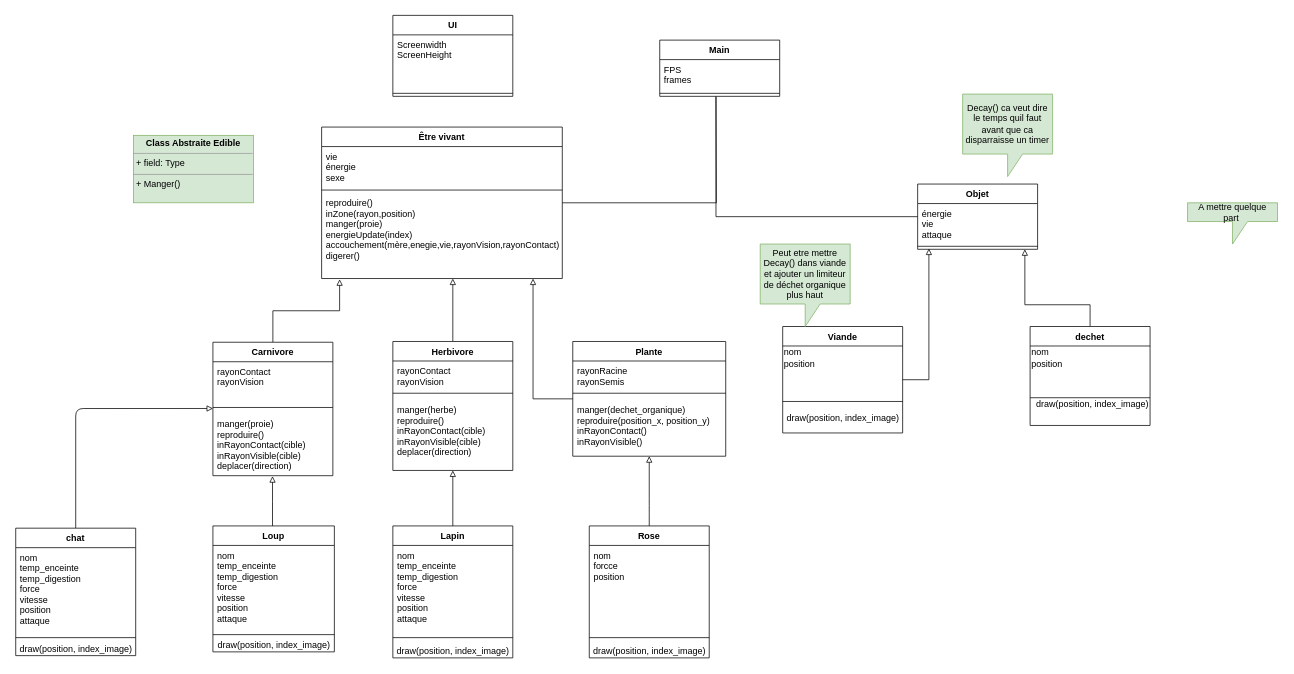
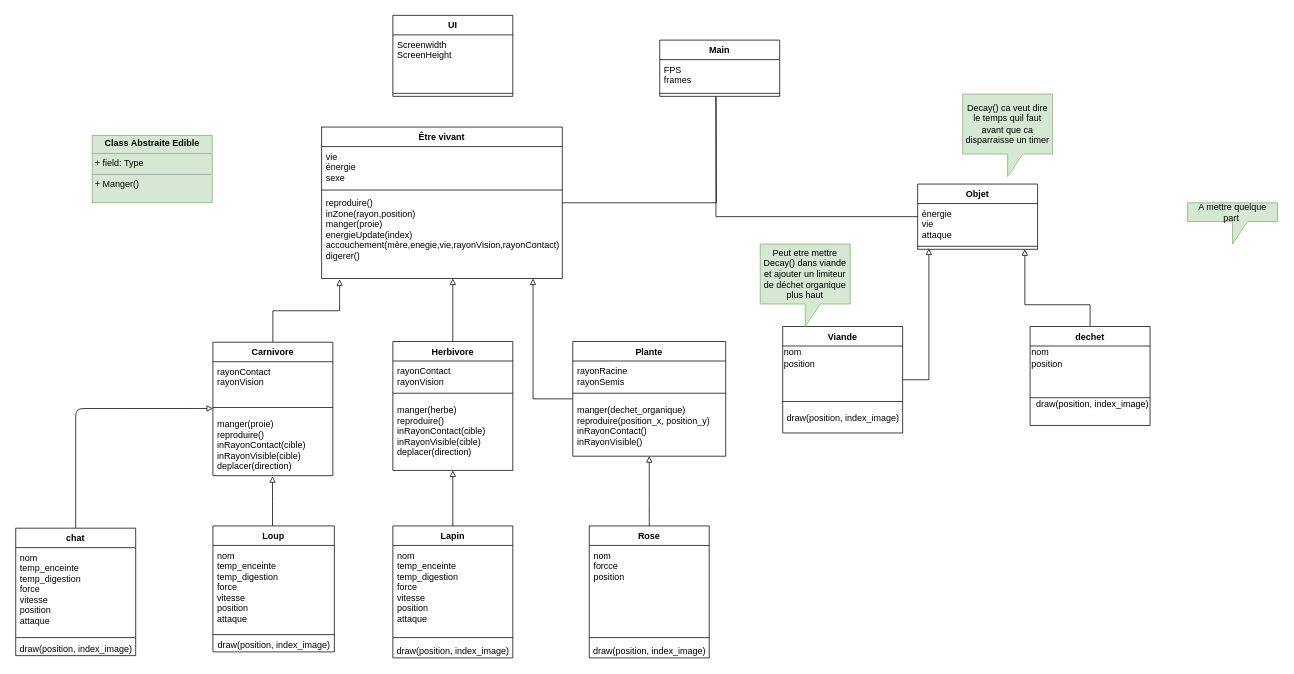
  <mxCell id="0" />
  <mxCell id="1" parent="0" />
  <mxCell id="2" style="edgeStyle=orthogonalEdgeStyle;orthogonalLoop=1;jettySize=auto;html=1;rounded=0;endArrow=none;endFill=0;" parent="1" source="3" edge="1"><mxGeometry relative="1" as="geometry"><mxPoint x="954" y="129" as="targetPoint" /></mxGeometry></mxCell>
  <mxCell id="3" value="Être vivant" style="swimlane;fontStyle=1;align=center;verticalAlign=top;childLayout=stackLayout;horizontal=1;startSize=26;horizontalStack=0;resizeParent=1;resizeParentMax=0;resizeLast=0;collapsible=1;marginBottom=0;rounded=0;" parent="1" vertex="1"><mxGeometry x="428" y="169" width="321" height="202" as="geometry" /></mxCell>
  <mxCell id="4" value="vie&#10;énergie&#10;sexe&#10;" style="text;strokeColor=none;fillColor=none;align=left;verticalAlign=top;spacingLeft=4;spacingRight=4;overflow=hidden;rotatable=0;points=[[0,0.5],[1,0.5]];portConstraint=eastwest;rounded=0;" parent="3" vertex="1"><mxGeometry y="26" width="321" height="54" as="geometry" /></mxCell>
  <mxCell id="5" value="" style="line;strokeWidth=1;fillColor=none;align=left;verticalAlign=middle;spacingTop=-1;spacingLeft=3;spacingRight=3;rotatable=0;labelPosition=right;points=[];portConstraint=eastwest;rounded=0;" parent="3" vertex="1"><mxGeometry y="80" width="321" height="8" as="geometry" /></mxCell>
  <mxCell id="6" value="reproduire()&#10;inZone(rayon,position)&#10;manger(proie)&#10;energieUpdate(index)&#10;accouchement(mère,enegie,vie,rayonVision,rayonContact)&#10;digerer()&#10;" style="text;strokeColor=none;fillColor=none;align=left;verticalAlign=top;spacingLeft=4;spacingRight=4;overflow=hidden;rotatable=0;points=[[0,0.5],[1,0.5]];portConstraint=eastwest;rounded=0;" parent="3" vertex="1"><mxGeometry y="88" width="321" height="114" as="geometry" /></mxCell>
  <mxCell id="7" style="edgeStyle=orthogonalEdgeStyle;orthogonalLoop=1;jettySize=auto;html=1;rounded=0;endArrow=none;endFill=0;" parent="1" source="8" edge="1"><mxGeometry relative="1" as="geometry"><mxPoint x="954" y="128" as="targetPoint" /><Array as="points"><mxPoint x="954" y="289" /><mxPoint x="954" y="138" /></Array></mxGeometry></mxCell>
  <mxCell id="8" value="Objet" style="swimlane;fontStyle=1;align=center;verticalAlign=top;childLayout=stackLayout;horizontal=1;startSize=26;horizontalStack=0;resizeParent=1;resizeParentMax=0;resizeLast=0;collapsible=1;marginBottom=0;rounded=0;" parent="1" vertex="1"><mxGeometry x="1223" y="245" width="160" height="87" as="geometry" /></mxCell>
  <mxCell id="9" value="énergie&#10;vie&#10;attaque" style="text;strokeColor=none;fillColor=none;align=left;verticalAlign=top;spacingLeft=4;spacingRight=4;overflow=hidden;rotatable=0;points=[[0,0.5],[1,0.5]];portConstraint=eastwest;rounded=0;" parent="8" vertex="1"><mxGeometry y="26" width="160" height="53" as="geometry" /></mxCell>
  <mxCell id="10" value="" style="line;strokeWidth=1;fillColor=none;align=left;verticalAlign=middle;spacingTop=-1;spacingLeft=3;spacingRight=3;rotatable=0;labelPosition=right;points=[];portConstraint=eastwest;rounded=0;" parent="8" vertex="1"><mxGeometry y="79" width="160" height="8" as="geometry" /></mxCell>
  <mxCell id="11" style="edgeStyle=orthogonalEdgeStyle;orthogonalLoop=1;jettySize=auto;html=1;rounded=0;endArrow=block;endFill=0;" parent="1" source="12" edge="1"><mxGeometry relative="1" as="geometry"><mxPoint x="452" y="372" as="targetPoint" /><Array as="points"><mxPoint x="363" y="414" /><mxPoint x="452" y="414" /></Array></mxGeometry></mxCell>
  <mxCell id="12" value="Carnivore" style="swimlane;fontStyle=1;align=center;verticalAlign=top;childLayout=stackLayout;horizontal=1;startSize=26;horizontalStack=0;resizeParent=1;resizeParentMax=0;resizeLast=0;collapsible=1;marginBottom=0;rounded=0;" parent="1" vertex="1"><mxGeometry x="283" y="456" width="160" height="178" as="geometry" /></mxCell>
  <mxCell id="13" value="rayonContact&#10;rayonVision&#10;" style="text;strokeColor=none;fillColor=none;align=left;verticalAlign=top;spacingLeft=4;spacingRight=4;overflow=hidden;rotatable=0;points=[[0,0.5],[1,0.5]];portConstraint=eastwest;rounded=0;" parent="12" vertex="1"><mxGeometry y="26" width="160" height="52" as="geometry" /></mxCell>
  <mxCell id="14" value="" style="line;strokeWidth=1;fillColor=none;align=left;verticalAlign=middle;spacingTop=-1;spacingLeft=3;spacingRight=3;rotatable=0;labelPosition=right;points=[];portConstraint=eastwest;rounded=0;" parent="12" vertex="1"><mxGeometry y="78" width="160" height="18" as="geometry" /></mxCell>
  <mxCell id="15" value="manger(proie)&#10;reproduire()&#10;inRayonContact(cible)&#10;inRayonVisible(cible)&#10;deplacer(direction)&#10;" style="text;strokeColor=none;fillColor=none;align=left;verticalAlign=top;spacingLeft=4;spacingRight=4;overflow=hidden;rotatable=0;points=[[0,0.5],[1,0.5]];portConstraint=eastwest;rounded=0;" parent="12" vertex="1"><mxGeometry y="96" width="160" height="82" as="geometry" /></mxCell>
  <mxCell id="16" style="edgeStyle=orthogonalEdgeStyle;orthogonalLoop=1;jettySize=auto;html=1;rounded=0;endArrow=block;endFill=0;" parent="1" source="17" edge="1"><mxGeometry relative="1" as="geometry"><mxPoint x="603" y="371" as="targetPoint" /><Array as="points"><mxPoint x="603" y="371" /></Array></mxGeometry></mxCell>
  <mxCell id="17" value="Herbivore" style="swimlane;fontStyle=1;align=center;verticalAlign=top;childLayout=stackLayout;horizontal=1;startSize=26;horizontalStack=0;resizeParent=1;resizeParentMax=0;resizeLast=0;collapsible=1;marginBottom=0;rounded=0;" parent="1" vertex="1"><mxGeometry x="523" y="455" width="160" height="172" as="geometry" /></mxCell>
  <mxCell id="18" value="rayonContact&#10;rayonVision&#10;&#10;&#10;" style="text;strokeColor=none;fillColor=none;align=left;verticalAlign=top;spacingLeft=4;spacingRight=4;overflow=hidden;rotatable=0;points=[[0,0.5],[1,0.5]];portConstraint=eastwest;rounded=0;" parent="17" vertex="1"><mxGeometry y="26" width="160" height="34" as="geometry" /></mxCell>
  <mxCell id="19" value="" style="line;strokeWidth=1;fillColor=none;align=left;verticalAlign=middle;spacingTop=-1;spacingLeft=3;spacingRight=3;rotatable=0;labelPosition=right;points=[];portConstraint=eastwest;rounded=0;" parent="17" vertex="1"><mxGeometry y="60" width="160" height="18" as="geometry" /></mxCell>
  <mxCell id="20" value="manger(herbe)&#10;reproduire()&#10;inRayonContact(cible)&#10;inRayonVisible(cible)&#10;deplacer(direction)&#10;&#10;&#10;" style="text;strokeColor=none;fillColor=none;align=left;verticalAlign=top;spacingLeft=4;spacingRight=4;overflow=hidden;rotatable=0;points=[[0,0.5],[1,0.5]];portConstraint=eastwest;rounded=0;" parent="17" vertex="1"><mxGeometry y="78" width="160" height="94" as="geometry" /></mxCell>
  <mxCell id="21" style="edgeStyle=orthogonalEdgeStyle;orthogonalLoop=1;jettySize=auto;html=1;rounded=0;endArrow=block;endFill=0;" parent="1" source="22" edge="1"><mxGeometry relative="1" as="geometry"><mxPoint x="710" y="371" as="targetPoint" /><Array as="points"><mxPoint x="710" y="532" /><mxPoint x="710" y="371" /></Array></mxGeometry></mxCell>
  <mxCell id="22" value="Plante" style="swimlane;fontStyle=1;align=center;verticalAlign=top;childLayout=stackLayout;horizontal=1;startSize=26;horizontalStack=0;resizeParent=1;resizeParentMax=0;resizeLast=0;collapsible=1;marginBottom=0;rounded=0;" parent="1" vertex="1"><mxGeometry x="763" y="455" width="204" height="153" as="geometry" /></mxCell>
  <mxCell id="23" value="rayonRacine&#10;rayonSemis&#10;&#10;&#10;" style="text;strokeColor=none;fillColor=none;align=left;verticalAlign=top;spacingLeft=4;spacingRight=4;overflow=hidden;rotatable=0;points=[[0,0.5],[1,0.5]];portConstraint=eastwest;rounded=0;" parent="22" vertex="1"><mxGeometry y="26" width="204" height="34" as="geometry" /></mxCell>
  <mxCell id="24" value="" style="line;strokeWidth=1;fillColor=none;align=left;verticalAlign=middle;spacingTop=-1;spacingLeft=3;spacingRight=3;rotatable=0;labelPosition=right;points=[];portConstraint=eastwest;rounded=0;" parent="22" vertex="1"><mxGeometry y="60" width="204" height="18" as="geometry" /></mxCell>
  <mxCell id="25" value="manger(dechet_organique)&#10;reproduire(position_x, position_y)&#10;inRayonContact()&#10;inRayonVisible()&#10;&#10;" style="text;strokeColor=none;fillColor=none;align=left;verticalAlign=top;spacingLeft=4;spacingRight=4;overflow=hidden;rotatable=0;points=[[0,0.5],[1,0.5]];portConstraint=eastwest;rounded=0;" parent="22" vertex="1"><mxGeometry y="78" width="204" height="75" as="geometry" /></mxCell>
  <mxCell id="26" style="edgeStyle=orthogonalEdgeStyle;orthogonalLoop=1;jettySize=auto;html=1;rounded=0;endArrow=block;endFill=0;" parent="1" source="27" edge="1"><mxGeometry relative="1" as="geometry"><mxPoint x="1238" y="331" as="targetPoint" /><Array as="points"><mxPoint x="1238" y="506" /><mxPoint x="1238" y="331" /></Array></mxGeometry></mxCell>
  <mxCell id="27" value="Viande" style="swimlane;fontStyle=1;align=center;verticalAlign=top;childLayout=stackLayout;horizontal=1;startSize=26;horizontalStack=0;resizeParent=1;resizeParentMax=0;resizeLast=0;collapsible=1;marginBottom=0;rounded=0;" parent="1" vertex="1"><mxGeometry x="1043" y="435" width="160" height="142" as="geometry"><mxRectangle x="1220" y="580" width="70" height="26" as="alternateBounds" /></mxGeometry></mxCell>
  <mxCell id="28" value="nom&lt;br&gt;position" style="text;html=1;align=left;verticalAlign=middle;resizable=0;points=[];autosize=1;strokeColor=none;fillColor=none;rounded=0;" parent="27" vertex="1"><mxGeometry y="26" width="160" height="32" as="geometry" /></mxCell>
  <mxCell id="29" value="" style="line;strokeWidth=1;fillColor=none;align=left;verticalAlign=middle;spacingTop=-1;spacingLeft=3;spacingRight=3;rotatable=0;labelPosition=right;points=[];portConstraint=eastwest;rounded=0;" parent="27" vertex="1"><mxGeometry y="58" width="160" height="84" as="geometry" /></mxCell>
  <mxCell id="30" style="edgeStyle=orthogonalEdgeStyle;orthogonalLoop=1;jettySize=auto;html=1;rounded=0;endArrow=block;endFill=0;" parent="1" source="31" edge="1"><mxGeometry relative="1" as="geometry"><Array as="points"><mxPoint x="1453" y="406" /><mxPoint x="1366" y="406" /><mxPoint x="1366" y="332" /></Array><mxPoint x="1366" y="332" as="targetPoint" /></mxGeometry></mxCell>
  <mxCell id="31" value="dechet" style="swimlane;fontStyle=1;align=center;verticalAlign=top;childLayout=stackLayout;horizontal=1;startSize=26;horizontalStack=0;resizeParent=1;resizeParentMax=0;resizeLast=0;collapsible=1;marginBottom=0;rounded=0;" parent="1" vertex="1"><mxGeometry x="1373" y="435" width="160" height="132" as="geometry" /></mxCell>
  <mxCell id="32" value="nom&lt;br&gt;position" style="text;html=1;align=left;verticalAlign=middle;resizable=0;points=[];autosize=1;strokeColor=none;fillColor=none;rounded=0;" parent="31" vertex="1"><mxGeometry y="26" width="160" height="32" as="geometry" /></mxCell>
  <mxCell id="33" value="" style="line;strokeWidth=1;fillColor=none;align=left;verticalAlign=middle;spacingTop=-1;spacingLeft=3;spacingRight=3;rotatable=0;labelPosition=right;points=[];portConstraint=eastwest;rounded=0;" parent="31" vertex="1"><mxGeometry y="58" width="160" height="74" as="geometry" /></mxCell>
  <mxCell id="34" style="edgeStyle=orthogonalEdgeStyle;orthogonalLoop=1;jettySize=auto;html=1;entryX=0.497;entryY=1.008;entryDx=0;entryDy=0;entryPerimeter=0;rounded=0;endArrow=block;endFill=0;" parent="1" source="35" target="15" edge="1"><mxGeometry relative="1" as="geometry"><Array as="points"><mxPoint x="363" y="668" /></Array></mxGeometry></mxCell>
  <mxCell id="35" value="Loup" style="swimlane;fontStyle=1;align=center;verticalAlign=top;childLayout=stackLayout;horizontal=1;startSize=26;horizontalStack=0;resizeParent=1;resizeParentMax=0;resizeLast=0;collapsible=1;marginBottom=0;rounded=0;" parent="1" vertex="1"><mxGeometry x="283" y="701" width="162" height="168" as="geometry"><mxRectangle x="330" y="800" width="60" height="26" as="alternateBounds" /></mxGeometry></mxCell>
  <mxCell id="36" value="nom&#10;temp_enceinte&#10;temp_digestion&#10;force&#10;vitesse&#10;position&#10;attaque" style="text;strokeColor=none;fillColor=none;align=left;verticalAlign=top;spacingLeft=4;spacingRight=4;overflow=hidden;rotatable=0;points=[[0,0.5],[1,0.5]];portConstraint=eastwest;rounded=0;" parent="35" vertex="1"><mxGeometry y="26" width="162" height="114" as="geometry" /></mxCell>
  <mxCell id="37" value="" style="line;strokeWidth=1;fillColor=none;align=left;verticalAlign=middle;spacingTop=-1;spacingLeft=3;spacingRight=3;rotatable=0;labelPosition=right;points=[];portConstraint=eastwest;rounded=0;" parent="35" vertex="1"><mxGeometry y="140" width="162" height="10" as="geometry" /></mxCell>
  <mxCell id="38" value="draw(position, index_image)" style="text;html=1;align=center;verticalAlign=middle;resizable=0;points=[];autosize=1;strokeColor=none;" vertex="1" parent="35"><mxGeometry y="150" width="162" height="18" as="geometry" /></mxCell>
  <mxCell id="39" style="edgeStyle=orthogonalEdgeStyle;orthogonalLoop=1;jettySize=auto;html=1;entryX=0.5;entryY=1;entryDx=0;entryDy=0;entryPerimeter=0;endArrow=block;endFill=0;" parent="1" source="40" target="20" edge="1"><mxGeometry relative="1" as="geometry" /></mxCell>
  <mxCell id="40" value="Lapin" style="swimlane;fontStyle=1;align=center;verticalAlign=top;childLayout=stackLayout;horizontal=1;startSize=26;horizontalStack=0;resizeParent=1;resizeParentMax=0;resizeLast=0;collapsible=1;marginBottom=0;rounded=0;" parent="1" vertex="1"><mxGeometry x="523" y="701" width="160" height="176" as="geometry" /></mxCell>
  <mxCell id="41" value="nom&#10;temp_enceinte&#10;temp_digestion&#10;force&#10;vitesse&#10;position&#10;attaque" style="text;strokeColor=none;fillColor=none;align=left;verticalAlign=top;spacingLeft=4;spacingRight=4;overflow=hidden;rotatable=0;points=[[0,0.5],[1,0.5]];portConstraint=eastwest;rounded=0;" parent="40" vertex="1"><mxGeometry y="26" width="160" height="114" as="geometry" /></mxCell>
  <mxCell id="42" value="" style="line;strokeWidth=1;fillColor=none;align=left;verticalAlign=middle;spacingTop=-1;spacingLeft=3;spacingRight=3;rotatable=0;labelPosition=right;points=[];portConstraint=eastwest;rounded=0;" parent="40" vertex="1"><mxGeometry y="140" width="160" height="18" as="geometry" /></mxCell>
  <mxCell id="43" value="draw(position, index_image)" style="text;html=1;align=center;verticalAlign=middle;resizable=0;points=[];autosize=1;strokeColor=none;" vertex="1" parent="40"><mxGeometry y="158" width="160" height="18" as="geometry" /></mxCell>
  <mxCell id="44" style="edgeStyle=orthogonalEdgeStyle;orthogonalLoop=1;jettySize=auto;html=1;entryX=0.5;entryY=1;entryDx=0;entryDy=0;entryPerimeter=0;endArrow=block;endFill=0;" parent="1" source="45" target="25" edge="1"><mxGeometry relative="1" as="geometry"><Array as="points"><mxPoint x="865" y="674" /><mxPoint x="865" y="674" /></Array></mxGeometry></mxCell>
  <mxCell id="45" value="Rose" style="swimlane;fontStyle=1;align=center;verticalAlign=top;childLayout=stackLayout;horizontal=1;startSize=26;horizontalStack=0;resizeParent=1;resizeParentMax=0;resizeLast=0;collapsible=1;marginBottom=0;rounded=0;" parent="1" vertex="1"><mxGeometry x="785" y="701" width="160" height="176" as="geometry" /></mxCell>
  <mxCell id="46" value="nom&#10;forcce&#10;position" style="text;strokeColor=none;fillColor=none;align=left;verticalAlign=top;spacingLeft=4;spacingRight=4;overflow=hidden;rotatable=0;points=[[0,0.5],[1,0.5]];portConstraint=eastwest;rounded=0;" parent="45" vertex="1"><mxGeometry y="26" width="160" height="114" as="geometry" /></mxCell>
  <mxCell id="47" value="" style="line;strokeWidth=1;fillColor=none;align=left;verticalAlign=middle;spacingTop=-1;spacingLeft=3;spacingRight=3;rotatable=0;labelPosition=right;points=[];portConstraint=eastwest;rounded=0;" parent="45" vertex="1"><mxGeometry y="140" width="160" height="18" as="geometry" /></mxCell>
  <mxCell id="48" value="draw(position, index_image)" style="text;html=1;align=center;verticalAlign=middle;resizable=0;points=[];autosize=1;strokeColor=none;" vertex="1" parent="45"><mxGeometry y="158" width="160" height="18" as="geometry" /></mxCell>
  <mxCell id="49" value="Main" style="swimlane;fontStyle=1;align=center;verticalAlign=top;childLayout=stackLayout;horizontal=1;startSize=26;horizontalStack=0;resizeParent=1;resizeParentMax=0;resizeLast=0;collapsible=1;marginBottom=0;rounded=0;" parent="1" vertex="1"><mxGeometry x="879" y="53" width="160" height="75" as="geometry" /></mxCell>
  <mxCell id="50" value="FPS&#10;frames" style="text;strokeColor=none;fillColor=none;align=left;verticalAlign=top;spacingLeft=4;spacingRight=4;overflow=hidden;rotatable=0;points=[[0,0.5],[1,0.5]];portConstraint=eastwest;rounded=0;" parent="49" vertex="1"><mxGeometry y="26" width="160" height="41" as="geometry" /></mxCell>
  <mxCell id="51" value="" style="line;strokeWidth=1;fillColor=none;align=left;verticalAlign=middle;spacingTop=-1;spacingLeft=3;spacingRight=3;rotatable=0;labelPosition=right;points=[];portConstraint=eastwest;rounded=0;" parent="49" vertex="1"><mxGeometry y="67" width="160" height="8" as="geometry" /></mxCell>
  <mxCell id="52" value="UI" style="swimlane;fontStyle=1;align=center;verticalAlign=top;childLayout=stackLayout;horizontal=1;startSize=26;horizontalStack=0;resizeParent=1;resizeParentMax=0;resizeLast=0;collapsible=1;marginBottom=0;rounded=0;" parent="1" vertex="1"><mxGeometry x="523" y="20" width="160" height="108" as="geometry" /></mxCell>
  <mxCell id="53" value="Screenwidth&#10;ScreenHeight" style="text;strokeColor=none;fillColor=none;align=left;verticalAlign=top;spacingLeft=4;spacingRight=4;overflow=hidden;rotatable=0;points=[[0,0.5],[1,0.5]];portConstraint=eastwest;rounded=0;" parent="52" vertex="1"><mxGeometry y="26" width="160" height="74" as="geometry" /></mxCell>
  <mxCell id="54" value="" style="line;strokeWidth=1;fillColor=none;align=left;verticalAlign=middle;spacingTop=-1;spacingLeft=3;spacingRight=3;rotatable=0;labelPosition=right;points=[];portConstraint=eastwest;rounded=0;" parent="52" vertex="1"><mxGeometry y="100" width="160" height="8" as="geometry" /></mxCell>
- <mxCell id="55" value="&lt;p style=&quot;margin: 0px ; margin-top: 4px ; text-align: center&quot;&gt;&lt;b&gt;Class Abstraite Edible&lt;/b&gt;&lt;/p&gt;&lt;hr size=&quot;1&quot;&gt;&lt;p style=&quot;margin: 0px ; margin-left: 4px&quot;&gt;+ field: Type&lt;/p&gt;&lt;hr size=&quot;1&quot;&gt;&lt;p style=&quot;margin: 0px ; margin-left: 4px&quot;&gt;+ Manger()&lt;/p&gt;" style="verticalAlign=top;align=left;overflow=fill;fontSize=12;fontFamily=Helvetica;html=1;fillColor=#d5e8d4;strokeColor=#82b366;" parent="1" vertex="1"><mxGeometry x="177" y="180" width="160" height="90" as="geometry" /></mxCell>
+ <mxCell id="55" value="&lt;p style=&quot;margin: 0px ; margin-top: 4px ; text-align: center&quot;&gt;&lt;b&gt;Class Abstraite Edible&lt;/b&gt;&lt;/p&gt;&lt;hr size=&quot;1&quot;&gt;&lt;p style=&quot;margin: 0px ; margin-left: 4px&quot;&gt;+ field: Type&lt;/p&gt;&lt;hr size=&quot;1&quot;&gt;&lt;p style=&quot;margin: 0px ; margin-left: 4px&quot;&gt;+ Manger()&lt;/p&gt;" style="verticalAlign=top;align=left;overflow=fill;fontSize=12;fontFamily=Helvetica;html=1;fillColor=#d5e8d4;strokeColor=#82b366;" parent="1" vertex="1"><mxGeometry x="122" y="180" width="160" height="90" as="geometry" /></mxCell>
  <mxCell id="56" value="A mettre quelque part&amp;nbsp;" style="shape=callout;whiteSpace=wrap;html=1;perimeter=calloutPerimeter;fillColor=#d5e8d4;strokeColor=#82b366;" parent="1" vertex="1"><mxGeometry x="1583" y="270" width="120" height="55" as="geometry" /></mxCell>
  <mxCell id="57" value="Peut etre mettre Decay() dans viande et ajouter un limiteur de déchet organique plus haut" style="shape=callout;whiteSpace=wrap;html=1;perimeter=calloutPerimeter;fillColor=#d5e8d4;strokeColor=#82b366;" parent="1" vertex="1"><mxGeometry x="1013" y="325" width="120" height="110" as="geometry" /></mxCell>
  <mxCell id="58" value="Decay() ca veut dire le temps quil faut avant que ca disparraisse un timer" style="shape=callout;whiteSpace=wrap;html=1;perimeter=calloutPerimeter;fillColor=#d5e8d4;strokeColor=#82b366;" parent="1" vertex="1"><mxGeometry x="1283" y="125" width="120" height="110" as="geometry" /></mxCell>
  <mxCell id="59" style="edgeStyle=orthogonalEdgeStyle;html=1;exitX=0.5;exitY=0;exitDx=0;exitDy=0;entryX=0.001;entryY=0.575;entryDx=0;entryDy=0;entryPerimeter=0;endArrow=block;endFill=0;" edge="1" parent="1" source="60" target="14"><mxGeometry relative="1" as="geometry"><mxPoint x="123" y="600" as="targetPoint" /></mxGeometry></mxCell>
  <mxCell id="60" value="chat" style="swimlane;fontStyle=1;align=center;verticalAlign=top;childLayout=stackLayout;horizontal=1;startSize=26;horizontalStack=0;resizeParent=1;resizeParentMax=0;resizeLast=0;collapsible=1;marginBottom=0;rounded=0;" vertex="1" parent="1"><mxGeometry x="20" y="704" width="160" height="170" as="geometry"><mxRectangle x="330" y="800" width="60" height="26" as="alternateBounds" /></mxGeometry></mxCell>
  <mxCell id="61" value="nom&#10;temp_enceinte&#10;temp_digestion&#10;force&#10;vitesse&#10;position&#10;attaque" style="text;strokeColor=none;fillColor=none;align=left;verticalAlign=top;spacingLeft=4;spacingRight=4;overflow=hidden;rotatable=0;points=[[0,0.5],[1,0.5]];portConstraint=eastwest;rounded=0;" vertex="1" parent="60"><mxGeometry y="26" width="160" height="114" as="geometry" /></mxCell>
  <mxCell id="62" value="" style="line;strokeWidth=1;fillColor=none;align=left;verticalAlign=middle;spacingTop=-1;spacingLeft=3;spacingRight=3;rotatable=0;labelPosition=right;points=[];portConstraint=eastwest;rounded=0;" vertex="1" parent="60"><mxGeometry y="140" width="160" height="12" as="geometry" /></mxCell>
  <mxCell id="63" value="draw(position, index_image)" style="text;html=1;align=center;verticalAlign=middle;resizable=0;points=[];autosize=1;strokeColor=none;" vertex="1" parent="60"><mxGeometry y="152" width="160" height="18" as="geometry" /></mxCell>
  <mxCell id="64" value="draw(position, index_image)" style="text;html=1;align=center;verticalAlign=middle;resizable=0;points=[];autosize=1;strokeColor=none;" vertex="1" parent="1"><mxGeometry x="1043" y="548" width="160" height="18" as="geometry" /></mxCell>
  <mxCell id="65" value="draw(position, index_image)" style="text;html=1;align=center;verticalAlign=middle;resizable=0;points=[];autosize=1;strokeColor=none;" vertex="1" parent="1"><mxGeometry x="1376" y="530" width="160" height="18" as="geometry" /></mxCell>
